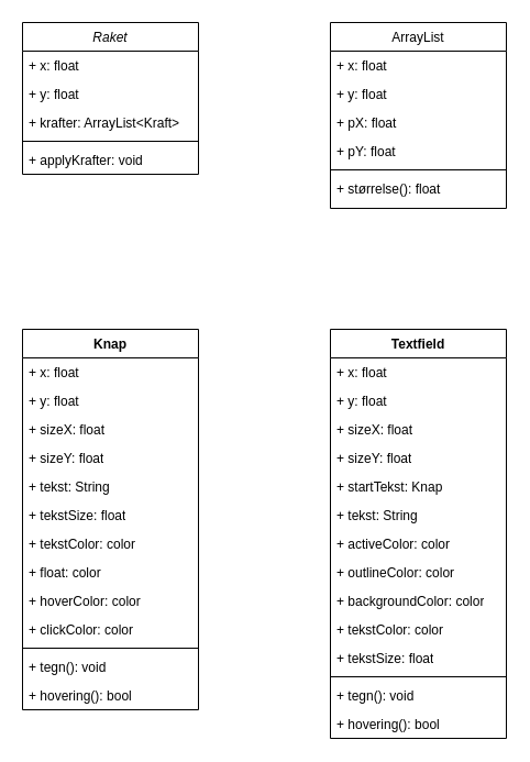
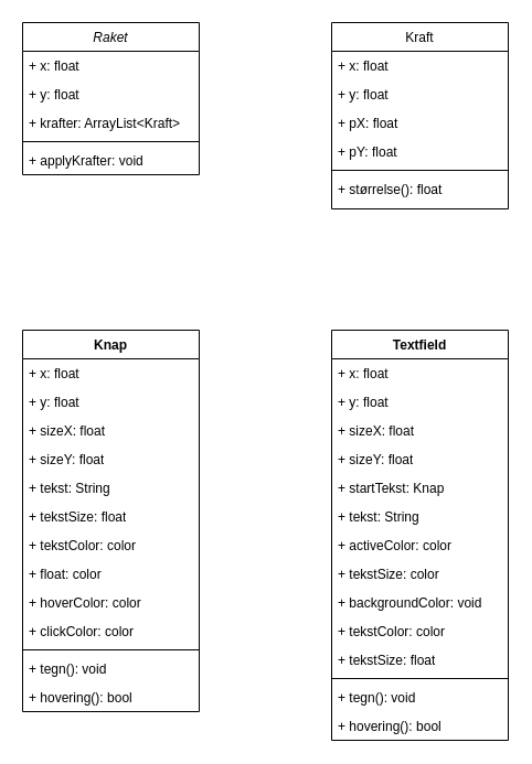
  <mxCell id="0" />
  <mxCell id="1" parent="0" />
  <mxCell id="2" value="Raket" style="swimlane;fontStyle=2;align=center;verticalAlign=top;childLayout=stackLayout;horizontal=1;startSize=26;horizontalStack=0;resizeParent=1;resizeLast=0;collapsible=1;marginBottom=0;rounded=0;shadow=0;strokeWidth=1;" parent="1" vertex="1"><mxGeometry x="20" y="20" width="160" height="138" as="geometry"><mxRectangle x="230" y="140" width="160" height="26" as="alternateBounds" /></mxGeometry></mxCell>
  <mxCell id="3" value="+ x: float" style="text;align=left;verticalAlign=top;spacingLeft=4;spacingRight=4;overflow=hidden;rotatable=0;points=[[0,0.5],[1,0.5]];portConstraint=eastwest;" parent="2" vertex="1"><mxGeometry y="26" width="160" height="26" as="geometry" /></mxCell>
  <mxCell id="4" value="+ y: float" style="text;align=left;verticalAlign=top;spacingLeft=4;spacingRight=4;overflow=hidden;rotatable=0;points=[[0,0.5],[1,0.5]];portConstraint=eastwest;rounded=0;shadow=0;html=0;" parent="2" vertex="1"><mxGeometry y="52" width="160" height="26" as="geometry" /></mxCell>
  <mxCell id="5" value="+ krafter: ArrayList&lt;Kraft&gt;" style="text;align=left;verticalAlign=top;spacingLeft=4;spacingRight=4;overflow=hidden;rotatable=0;points=[[0,0.5],[1,0.5]];portConstraint=eastwest;rounded=0;shadow=0;html=0;" parent="2" vertex="1"><mxGeometry y="78" width="160" height="26" as="geometry" /></mxCell>
  <mxCell id="6" value="" style="line;html=1;strokeWidth=1;align=left;verticalAlign=middle;spacingTop=-1;spacingLeft=3;spacingRight=3;rotatable=0;labelPosition=right;points=[];portConstraint=eastwest;" parent="2" vertex="1"><mxGeometry y="104" width="160" height="8" as="geometry" /></mxCell>
  <mxCell id="7" value="+ applyKrafter: void" style="text;align=left;verticalAlign=top;spacingLeft=4;spacingRight=4;overflow=hidden;rotatable=0;points=[[0,0.5],[1,0.5]];portConstraint=eastwest;" parent="2" vertex="1"><mxGeometry y="112" width="160" height="26" as="geometry" /></mxCell>
- <mxCell id="8" value="ArrayList" style="swimlane;fontStyle=0;align=center;verticalAlign=top;childLayout=stackLayout;horizontal=1;startSize=26;horizontalStack=0;resizeParent=1;resizeLast=0;collapsible=1;marginBottom=0;rounded=0;shadow=0;strokeWidth=1;" parent="1" vertex="1"><mxGeometry x="300" y="20" width="160" height="169" as="geometry"><mxRectangle x="550" y="140" width="160" height="26" as="alternateBounds" /></mxGeometry></mxCell>
+ <mxCell id="8" value="Kraft" style="swimlane;fontStyle=0;align=center;verticalAlign=top;childLayout=stackLayout;horizontal=1;startSize=26;horizontalStack=0;resizeParent=1;resizeLast=0;collapsible=1;marginBottom=0;rounded=0;shadow=0;strokeWidth=1;" parent="1" vertex="1"><mxGeometry x="300" y="20" width="160" height="169" as="geometry"><mxRectangle x="550" y="140" width="160" height="26" as="alternateBounds" /></mxGeometry></mxCell>
  <mxCell id="9" value="+ x: float" style="text;align=left;verticalAlign=top;spacingLeft=4;spacingRight=4;overflow=hidden;rotatable=0;points=[[0,0.5],[1,0.5]];portConstraint=eastwest;" parent="8" vertex="1"><mxGeometry y="26" width="160" height="26" as="geometry" /></mxCell>
  <mxCell id="10" value="+ y: float" style="text;align=left;verticalAlign=top;spacingLeft=4;spacingRight=4;overflow=hidden;rotatable=0;points=[[0,0.5],[1,0.5]];portConstraint=eastwest;rounded=0;shadow=0;html=0;" parent="8" vertex="1"><mxGeometry y="52" width="160" height="26" as="geometry" /></mxCell>
  <mxCell id="11" value="+ pX: float" style="text;align=left;verticalAlign=top;spacingLeft=4;spacingRight=4;overflow=hidden;rotatable=0;points=[[0,0.5],[1,0.5]];portConstraint=eastwest;rounded=0;shadow=0;html=0;" parent="8" vertex="1"><mxGeometry y="78" width="160" height="26" as="geometry" /></mxCell>
  <mxCell id="12" value="+ pY: float" style="text;align=left;verticalAlign=top;spacingLeft=4;spacingRight=4;overflow=hidden;rotatable=0;points=[[0,0.5],[1,0.5]];portConstraint=eastwest;rounded=0;shadow=0;html=0;" parent="8" vertex="1"><mxGeometry y="104" width="160" height="26" as="geometry" /></mxCell>
  <mxCell id="13" value="" style="line;html=1;strokeWidth=1;align=left;verticalAlign=middle;spacingTop=-1;spacingLeft=3;spacingRight=3;rotatable=0;labelPosition=right;points=[];portConstraint=eastwest;" parent="8" vertex="1"><mxGeometry y="130" width="160" height="8" as="geometry" /></mxCell>
  <mxCell id="14" value="+ størrelse(): float" style="text;align=left;verticalAlign=top;spacingLeft=4;spacingRight=4;overflow=hidden;rotatable=0;points=[[0,0.5],[1,0.5]];portConstraint=eastwest;" parent="8" vertex="1"><mxGeometry y="138" width="160" height="22" as="geometry" /></mxCell>
  <mxCell id="15" value="Knap" style="swimlane;fontStyle=1;align=center;verticalAlign=top;childLayout=stackLayout;horizontal=1;startSize=26;horizontalStack=0;resizeParent=1;resizeParentMax=0;resizeLast=0;collapsible=1;marginBottom=0;whiteSpace=wrap;html=1;" vertex="1" parent="1"><mxGeometry x="20" y="299" width="160" height="346" as="geometry" /></mxCell>
  <mxCell id="16" value="+ x: float" style="text;strokeColor=none;fillColor=none;align=left;verticalAlign=top;spacingLeft=4;spacingRight=4;overflow=hidden;rotatable=0;points=[[0,0.5],[1,0.5]];portConstraint=eastwest;whiteSpace=wrap;html=1;" vertex="1" parent="15"><mxGeometry y="26" width="160" height="26" as="geometry" /></mxCell>
  <mxCell id="17" value="+ y: float" style="text;strokeColor=none;fillColor=none;align=left;verticalAlign=top;spacingLeft=4;spacingRight=4;overflow=hidden;rotatable=0;points=[[0,0.5],[1,0.5]];portConstraint=eastwest;whiteSpace=wrap;html=1;" vertex="1" parent="15"><mxGeometry y="52" width="160" height="26" as="geometry" /></mxCell>
  <mxCell id="18" value="+ sizeX: float" style="text;strokeColor=none;fillColor=none;align=left;verticalAlign=top;spacingLeft=4;spacingRight=4;overflow=hidden;rotatable=0;points=[[0,0.5],[1,0.5]];portConstraint=eastwest;whiteSpace=wrap;html=1;" vertex="1" parent="15"><mxGeometry y="78" width="160" height="26" as="geometry" /></mxCell>
  <mxCell id="19" value="+ sizeY: float" style="text;strokeColor=none;fillColor=none;align=left;verticalAlign=top;spacingLeft=4;spacingRight=4;overflow=hidden;rotatable=0;points=[[0,0.5],[1,0.5]];portConstraint=eastwest;whiteSpace=wrap;html=1;" vertex="1" parent="15"><mxGeometry y="104" width="160" height="26" as="geometry" /></mxCell>
  <mxCell id="20" value="+ tekst: String" style="text;strokeColor=none;fillColor=none;align=left;verticalAlign=top;spacingLeft=4;spacingRight=4;overflow=hidden;rotatable=0;points=[[0,0.5],[1,0.5]];portConstraint=eastwest;whiteSpace=wrap;html=1;" vertex="1" parent="15"><mxGeometry y="130" width="160" height="26" as="geometry" /></mxCell>
  <mxCell id="21" value="+ tekstSize: float" style="text;strokeColor=none;fillColor=none;align=left;verticalAlign=top;spacingLeft=4;spacingRight=4;overflow=hidden;rotatable=0;points=[[0,0.5],[1,0.5]];portConstraint=eastwest;whiteSpace=wrap;html=1;" vertex="1" parent="15"><mxGeometry y="156" width="160" height="26" as="geometry" /></mxCell>
  <mxCell id="22" value="+ tekstColor: color" style="text;strokeColor=none;fillColor=none;align=left;verticalAlign=top;spacingLeft=4;spacingRight=4;overflow=hidden;rotatable=0;points=[[0,0.5],[1,0.5]];portConstraint=eastwest;whiteSpace=wrap;html=1;" vertex="1" parent="15"><mxGeometry y="182" width="160" height="26" as="geometry" /></mxCell>
  <mxCell id="23" value="+ float: color" style="text;strokeColor=none;fillColor=none;align=left;verticalAlign=top;spacingLeft=4;spacingRight=4;overflow=hidden;rotatable=0;points=[[0,0.5],[1,0.5]];portConstraint=eastwest;whiteSpace=wrap;html=1;" vertex="1" parent="15"><mxGeometry y="208" width="160" height="26" as="geometry" /></mxCell>
  <mxCell id="24" value="+ hoverColor: color" style="text;strokeColor=none;fillColor=none;align=left;verticalAlign=top;spacingLeft=4;spacingRight=4;overflow=hidden;rotatable=0;points=[[0,0.5],[1,0.5]];portConstraint=eastwest;whiteSpace=wrap;html=1;" vertex="1" parent="15"><mxGeometry y="234" width="160" height="26" as="geometry" /></mxCell>
  <mxCell id="25" value="+ clickColor: color" style="text;strokeColor=none;fillColor=none;align=left;verticalAlign=top;spacingLeft=4;spacingRight=4;overflow=hidden;rotatable=0;points=[[0,0.5],[1,0.5]];portConstraint=eastwest;whiteSpace=wrap;html=1;" vertex="1" parent="15"><mxGeometry y="260" width="160" height="26" as="geometry" /></mxCell>
  <mxCell id="26" value="" style="line;strokeWidth=1;fillColor=none;align=left;verticalAlign=middle;spacingTop=-1;spacingLeft=3;spacingRight=3;rotatable=0;labelPosition=right;points=[];portConstraint=eastwest;strokeColor=inherit;" vertex="1" parent="15"><mxGeometry y="286" width="160" height="8" as="geometry" /></mxCell>
  <mxCell id="27" value="+ tegn(): void" style="text;strokeColor=none;fillColor=none;align=left;verticalAlign=top;spacingLeft=4;spacingRight=4;overflow=hidden;rotatable=0;points=[[0,0.5],[1,0.5]];portConstraint=eastwest;whiteSpace=wrap;html=1;" vertex="1" parent="15"><mxGeometry y="294" width="160" height="26" as="geometry" /></mxCell>
  <mxCell id="28" value="+ hovering(): bool" style="text;strokeColor=none;fillColor=none;align=left;verticalAlign=top;spacingLeft=4;spacingRight=4;overflow=hidden;rotatable=0;points=[[0,0.5],[1,0.5]];portConstraint=eastwest;whiteSpace=wrap;html=1;" vertex="1" parent="15"><mxGeometry y="320" width="160" height="26" as="geometry" /></mxCell>
  <mxCell id="29" value="Textfield" style="swimlane;fontStyle=1;align=center;verticalAlign=top;childLayout=stackLayout;horizontal=1;startSize=26;horizontalStack=0;resizeParent=1;resizeParentMax=0;resizeLast=0;collapsible=1;marginBottom=0;whiteSpace=wrap;html=1;" vertex="1" parent="1"><mxGeometry x="300" y="299" width="160" height="372" as="geometry" /></mxCell>
  <mxCell id="30" value="+ x: float" style="text;strokeColor=none;fillColor=none;align=left;verticalAlign=top;spacingLeft=4;spacingRight=4;overflow=hidden;rotatable=0;points=[[0,0.5],[1,0.5]];portConstraint=eastwest;whiteSpace=wrap;html=1;" vertex="1" parent="29"><mxGeometry y="26" width="160" height="26" as="geometry" /></mxCell>
  <mxCell id="31" value="+ y: float" style="text;strokeColor=none;fillColor=none;align=left;verticalAlign=top;spacingLeft=4;spacingRight=4;overflow=hidden;rotatable=0;points=[[0,0.5],[1,0.5]];portConstraint=eastwest;whiteSpace=wrap;html=1;" vertex="1" parent="29"><mxGeometry y="52" width="160" height="26" as="geometry" /></mxCell>
  <mxCell id="32" value="+ sizeX: float" style="text;strokeColor=none;fillColor=none;align=left;verticalAlign=top;spacingLeft=4;spacingRight=4;overflow=hidden;rotatable=0;points=[[0,0.5],[1,0.5]];portConstraint=eastwest;whiteSpace=wrap;html=1;" vertex="1" parent="29"><mxGeometry y="78" width="160" height="26" as="geometry" /></mxCell>
  <mxCell id="33" value="+ sizeY: float" style="text;strokeColor=none;fillColor=none;align=left;verticalAlign=top;spacingLeft=4;spacingRight=4;overflow=hidden;rotatable=0;points=[[0,0.5],[1,0.5]];portConstraint=eastwest;whiteSpace=wrap;html=1;" vertex="1" parent="29"><mxGeometry y="104" width="160" height="26" as="geometry" /></mxCell>
  <mxCell id="34" value="+ startTekst: Knap" style="text;strokeColor=none;fillColor=none;align=left;verticalAlign=top;spacingLeft=4;spacingRight=4;overflow=hidden;rotatable=0;points=[[0,0.5],[1,0.5]];portConstraint=eastwest;whiteSpace=wrap;html=1;" vertex="1" parent="29"><mxGeometry y="130" width="160" height="26" as="geometry" /></mxCell>
  <mxCell id="35" value="+ tekst: String" style="text;strokeColor=none;fillColor=none;align=left;verticalAlign=top;spacingLeft=4;spacingRight=4;overflow=hidden;rotatable=0;points=[[0,0.5],[1,0.5]];portConstraint=eastwest;whiteSpace=wrap;html=1;" vertex="1" parent="29"><mxGeometry y="156" width="160" height="26" as="geometry" /></mxCell>
  <mxCell id="36" value="+ activeColor: color" style="text;strokeColor=none;fillColor=none;align=left;verticalAlign=top;spacingLeft=4;spacingRight=4;overflow=hidden;rotatable=0;points=[[0,0.5],[1,0.5]];portConstraint=eastwest;whiteSpace=wrap;html=1;" vertex="1" parent="29"><mxGeometry y="182" width="160" height="26" as="geometry" /></mxCell>
- <mxCell id="37" value="+ outlineColor: color" style="text;strokeColor=none;fillColor=none;align=left;verticalAlign=top;spacingLeft=4;spacingRight=4;overflow=hidden;rotatable=0;points=[[0,0.5],[1,0.5]];portConstraint=eastwest;whiteSpace=wrap;html=1;" vertex="1" parent="29"><mxGeometry y="208" width="160" height="26" as="geometry" /></mxCell>
- <mxCell id="38" value="+ backgroundColor: color" style="text;strokeColor=none;fillColor=none;align=left;verticalAlign=top;spacingLeft=4;spacingRight=4;overflow=hidden;rotatable=0;points=[[0,0.5],[1,0.5]];portConstraint=eastwest;whiteSpace=wrap;html=1;" vertex="1" parent="29"><mxGeometry y="234" width="160" height="26" as="geometry" /></mxCell>
+ <mxCell id="37" value="+ tekstSize: color" style="text;strokeColor=none;fillColor=none;align=left;verticalAlign=top;spacingLeft=4;spacingRight=4;overflow=hidden;rotatable=0;points=[[0,0.5],[1,0.5]];portConstraint=eastwest;whiteSpace=wrap;html=1;" vertex="1" parent="29"><mxGeometry y="208" width="160" height="26" as="geometry" /></mxCell>
+ <mxCell id="38" value="+ backgroundColor: void" style="text;strokeColor=none;fillColor=none;align=left;verticalAlign=top;spacingLeft=4;spacingRight=4;overflow=hidden;rotatable=0;points=[[0,0.5],[1,0.5]];portConstraint=eastwest;whiteSpace=wrap;html=1;" vertex="1" parent="29"><mxGeometry y="234" width="160" height="26" as="geometry" /></mxCell>
  <mxCell id="39" value="+ tekstColor: color" style="text;strokeColor=none;fillColor=none;align=left;verticalAlign=top;spacingLeft=4;spacingRight=4;overflow=hidden;rotatable=0;points=[[0,0.5],[1,0.5]];portConstraint=eastwest;whiteSpace=wrap;html=1;" vertex="1" parent="29"><mxGeometry y="260" width="160" height="26" as="geometry" /></mxCell>
  <mxCell id="40" value="+ tekstSize: float" style="text;strokeColor=none;fillColor=none;align=left;verticalAlign=top;spacingLeft=4;spacingRight=4;overflow=hidden;rotatable=0;points=[[0,0.5],[1,0.5]];portConstraint=eastwest;whiteSpace=wrap;html=1;" vertex="1" parent="29"><mxGeometry y="286" width="160" height="26" as="geometry" /></mxCell>
  <mxCell id="41" value="" style="line;strokeWidth=1;fillColor=none;align=left;verticalAlign=middle;spacingTop=-1;spacingLeft=3;spacingRight=3;rotatable=0;labelPosition=right;points=[];portConstraint=eastwest;strokeColor=inherit;" vertex="1" parent="29"><mxGeometry y="312" width="160" height="8" as="geometry" /></mxCell>
  <mxCell id="42" value="+ tegn(): void" style="text;strokeColor=none;fillColor=none;align=left;verticalAlign=top;spacingLeft=4;spacingRight=4;overflow=hidden;rotatable=0;points=[[0,0.5],[1,0.5]];portConstraint=eastwest;whiteSpace=wrap;html=1;" vertex="1" parent="29"><mxGeometry y="320" width="160" height="26" as="geometry" /></mxCell>
  <mxCell id="43" value="+ hovering(): bool" style="text;strokeColor=none;fillColor=none;align=left;verticalAlign=top;spacingLeft=4;spacingRight=4;overflow=hidden;rotatable=0;points=[[0,0.5],[1,0.5]];portConstraint=eastwest;whiteSpace=wrap;html=1;" vertex="1" parent="29"><mxGeometry y="346" width="160" height="26" as="geometry" /></mxCell>
